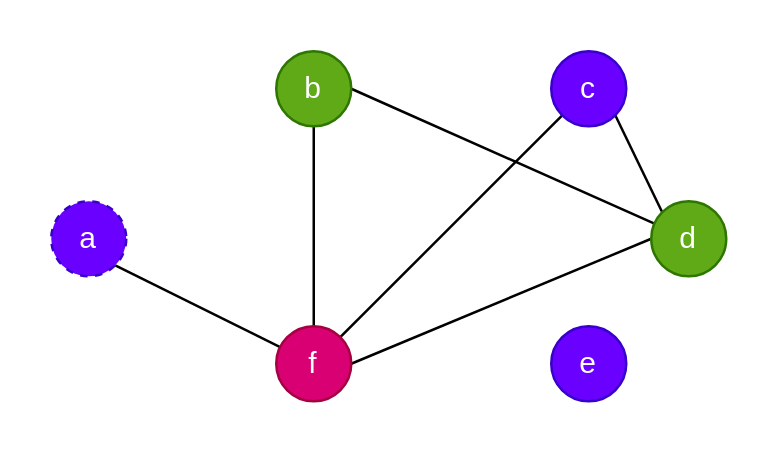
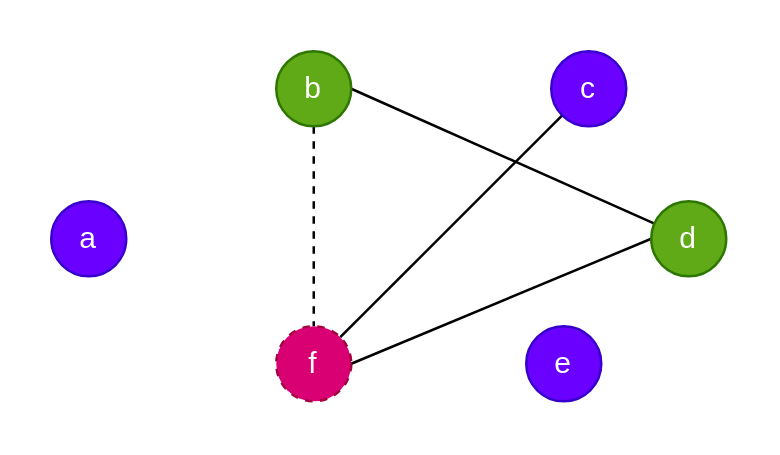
  <mxCell id="0" />
  <mxCell id="1" parent="0" />
- <mxCell id="2" style="edgeStyle=none;rounded=0;orthogonalLoop=1;jettySize=auto;html=1;exitX=0.5;exitY=1;exitDx=0;exitDy=0;endArrow=none;endFill=0;" edge="1" parent="1" source="4" target="9"><mxGeometry relative="1" as="geometry" /></mxCell>
+ <mxCell id="2" style="edgeStyle=none;rounded=0;orthogonalLoop=1;jettySize=auto;html=1;exitX=0.5;exitY=1;exitDx=0;exitDy=0;endArrow=none;endFill=0;dashed=1;" edge="1" parent="1" source="4" target="9"><mxGeometry relative="1" as="geometry" /></mxCell>
  <mxCell id="3" style="edgeStyle=none;rounded=0;orthogonalLoop=1;jettySize=auto;html=1;exitX=1;exitY=0.5;exitDx=0;exitDy=0;endArrow=none;endFill=0;" edge="1" parent="1" source="4" target="13"><mxGeometry relative="1" as="geometry" /></mxCell>
  <mxCell id="4" value="b" style="ellipse;whiteSpace=wrap;html=1;aspect=fixed;fillColor=#60a917;strokeColor=#2D7600;fontColor=#ffffff;" vertex="1" parent="1"><mxGeometry x="110" y="20" width="30" height="30" as="geometry" /></mxCell>
- <mxCell id="5" style="edgeStyle=none;rounded=0;orthogonalLoop=1;jettySize=auto;html=1;exitX=1;exitY=1;exitDx=0;exitDy=0;endArrow=none;endFill=0;" edge="1" parent="1" source="6" target="9"><mxGeometry relative="1" as="geometry" /></mxCell>
- <mxCell id="6" value="a" style="ellipse;whiteSpace=wrap;html=1;aspect=fixed;fillColor=#6a00ff;strokeColor=#3700CC;fontColor=#ffffff;dashed=1;" vertex="1" parent="1"><mxGeometry x="20" y="80" width="30" height="30" as="geometry" /></mxCell>
+ <mxCell id="6" value="a" style="ellipse;whiteSpace=wrap;html=1;aspect=fixed;fillColor=#6a00ff;strokeColor=#3700CC;fontColor=#ffffff;" vertex="1" parent="1"><mxGeometry x="20" y="80" width="30" height="30" as="geometry" /></mxCell>
  <mxCell id="7" style="edgeStyle=none;rounded=0;orthogonalLoop=1;jettySize=auto;html=1;exitX=1;exitY=0;exitDx=0;exitDy=0;entryX=0;entryY=1;entryDx=0;entryDy=0;endArrow=none;endFill=0;" edge="1" parent="1" source="9" target="11"><mxGeometry relative="1" as="geometry" /></mxCell>
  <mxCell id="8" style="edgeStyle=none;rounded=0;orthogonalLoop=1;jettySize=auto;html=1;exitX=1;exitY=0.5;exitDx=0;exitDy=0;entryX=0;entryY=0.5;entryDx=0;entryDy=0;endArrow=none;endFill=0;" edge="1" parent="1" source="9" target="13"><mxGeometry relative="1" as="geometry" /></mxCell>
- <mxCell id="9" value="f" style="ellipse;whiteSpace=wrap;html=1;aspect=fixed;fillColor=#d80073;strokeColor=#A50040;fontColor=#ffffff;" vertex="1" parent="1"><mxGeometry x="110" y="130" width="30" height="30" as="geometry" /></mxCell>
- <mxCell id="10" style="edgeStyle=none;rounded=0;orthogonalLoop=1;jettySize=auto;html=1;exitX=1;exitY=1;exitDx=0;exitDy=0;entryX=0;entryY=0;entryDx=0;entryDy=0;endArrow=none;endFill=0;" edge="1" parent="1" source="11" target="13"><mxGeometry relative="1" as="geometry" /></mxCell>
+ <mxCell id="9" value="f" style="ellipse;whiteSpace=wrap;html=1;aspect=fixed;fillColor=#d80073;strokeColor=#A50040;fontColor=#ffffff;dashed=1;" vertex="1" parent="1"><mxGeometry x="110" y="130" width="30" height="30" as="geometry" /></mxCell>
  <mxCell id="11" value="c" style="ellipse;whiteSpace=wrap;html=1;aspect=fixed;fillColor=#6a00ff;strokeColor=#3700CC;fontColor=#ffffff;" vertex="1" parent="1"><mxGeometry x="220" y="20" width="30" height="30" as="geometry" /></mxCell>
- <mxCell id="12" value="e" style="ellipse;whiteSpace=wrap;html=1;aspect=fixed;fillColor=#6a00ff;strokeColor=#3700CC;fontColor=#ffffff;" vertex="1" parent="1"><mxGeometry x="220" y="130" width="30" height="30" as="geometry" /></mxCell>
+ <mxCell id="12" value="e" style="ellipse;whiteSpace=wrap;html=1;aspect=fixed;fillColor=#6a00ff;strokeColor=#3700CC;fontColor=#ffffff;" vertex="1" parent="1"><mxGeometry x="210" y="130" width="30" height="30" as="geometry" /></mxCell>
  <mxCell id="13" value="d" style="ellipse;whiteSpace=wrap;html=1;aspect=fixed;fillColor=#60a917;strokeColor=#2D7600;fontColor=#ffffff;" vertex="1" parent="1"><mxGeometry x="260" y="80" width="30" height="30" as="geometry" /></mxCell>
